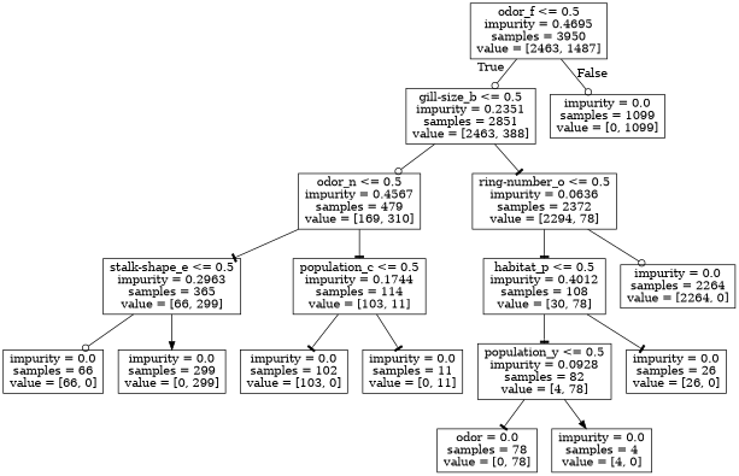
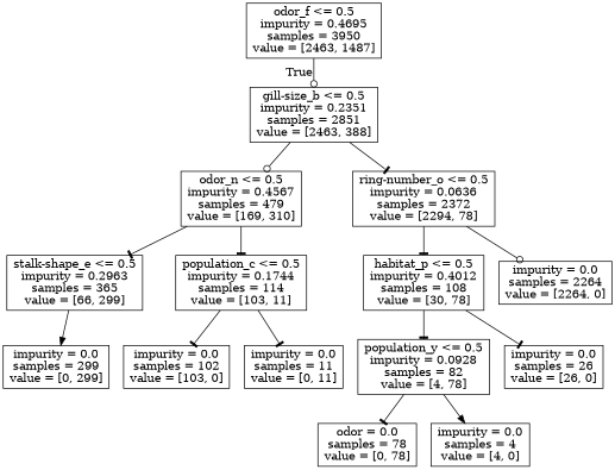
  digraph {
    node [shape=box]
    edge [arrowhead=tee]
    n1 [label="odor_f <= 0.5\nimpurity = 0.4695\nsamples = 3950\nvalue = [2463, 1487]"]
    n2 [label="gill-size_b <= 0.5\nimpurity = 0.2351\nsamples = 2851\nvalue = [2463, 388]"]
-   n3 [label="impurity = 0.0\nsamples = 1099\nvalue = [0, 1099]"]
    n4 [label="odor_n <= 0.5\nimpurity = 0.4567\nsamples = 479\nvalue = [169, 310]"]
    n5 [label="ring-number_o <= 0.5\nimpurity = 0.0636\nsamples = 2372\nvalue = [2294, 78]"]
    n6 [label="stalk-shape_e <= 0.5\nimpurity = 0.2963\nsamples = 365\nvalue = [66, 299]"]
    n7 [label="population_c <= 0.5\nimpurity = 0.1744\nsamples = 114\nvalue = [103, 11]"]
    n8 [label="habitat_p <= 0.5\nimpurity = 0.4012\nsamples = 108\nvalue = [30, 78]"]
    n9 [label="impurity = 0.0\nsamples = 2264\nvalue = [2264, 0]"]
-   n10 [label="impurity = 0.0\nsamples = 66\nvalue = [66, 0]"]
    n11 [label="impurity = 0.0\nsamples = 299\nvalue = [0, 299]"]
    n12 [label="impurity = 0.0\nsamples = 102\nvalue = [103, 0]"]
    n13 [label="impurity = 0.0\nsamples = 11\nvalue = [0, 11]"]
    n14 [label="population_y <= 0.5\nimpurity = 0.0928\nsamples = 82\nvalue = [4, 78]"]
    n15 [label="impurity = 0.0\nsamples = 26\nvalue = [26, 0]"]
    n16 [label="odor = 0.0\nsamples = 78\nvalue = [0, 78]"]
    n17 [label="impurity = 0.0\nsamples = 4\nvalue = [4, 0]"]
    n1 -> n2 [arrowhead=odot headlabel=True labelangle=45 labeldistance=2.5]
-   n1 -> n3 [arrowhead=odot headlabel=False labelangle=-45 labeldistance=2.5]
    n2 -> n4 [arrowhead=odot]
    n2 -> n5
    n4 -> n6
    n4 -> n7
    n5 -> n8
    n5 -> n9 [arrowhead=odot]
-   n6 -> n10 [arrowhead=odot]
    n6 -> n11 [arrowhead=normal]
    n7 -> n12
    n7 -> n13
    n8 -> n14
    n8 -> n15
    n14 -> n16
    n14 -> n17 [arrowhead=normal]
  }
